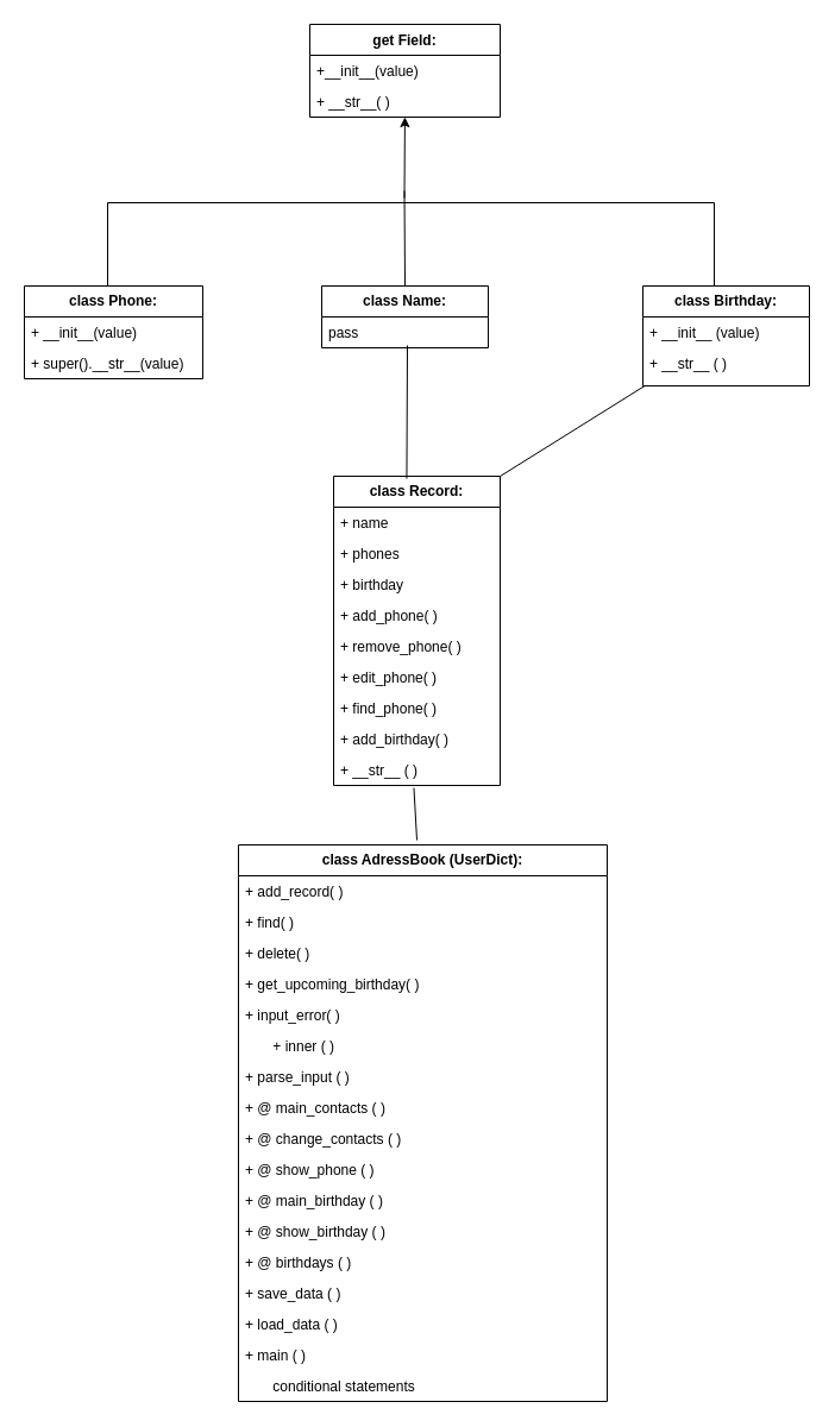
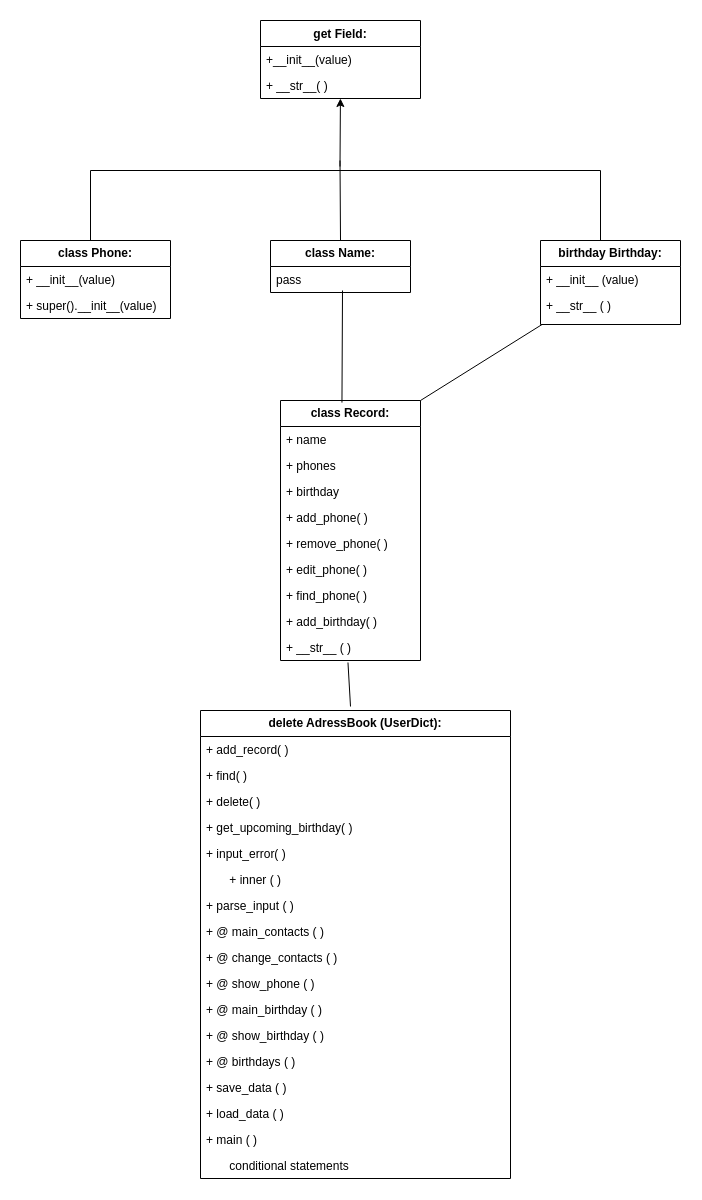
  <mxCell id="0" />
  <mxCell id="1" parent="0" />
  <mxCell id="2" value="get Field:" style="swimlane;fontStyle=1;align=center;verticalAlign=top;childLayout=stackLayout;horizontal=1;startSize=26;horizontalStack=0;resizeParent=1;resizeParentMax=0;resizeLast=0;collapsible=1;marginBottom=0;whiteSpace=wrap;html=1;" vertex="1" parent="1"><mxGeometry x="260" y="20" width="160" height="78" as="geometry"><mxRectangle x="310" y="20" width="100" height="30" as="alternateBounds" /></mxGeometry></mxCell>
  <mxCell id="3" value="+__init__(value)" style="text;strokeColor=none;fillColor=none;align=left;verticalAlign=top;spacingLeft=4;spacingRight=4;overflow=hidden;rotatable=0;points=[[0,0.5],[1,0.5]];portConstraint=eastwest;whiteSpace=wrap;html=1;" vertex="1" parent="2"><mxGeometry y="26" width="160" height="26" as="geometry" /></mxCell>
  <mxCell id="4" value="+ __str__( )" style="text;strokeColor=none;fillColor=none;align=left;verticalAlign=top;spacingLeft=4;spacingRight=4;overflow=hidden;rotatable=0;points=[[0,0.5],[1,0.5]];portConstraint=eastwest;whiteSpace=wrap;html=1;" vertex="1" parent="2"><mxGeometry y="52" width="160" height="26" as="geometry" /></mxCell>
  <mxCell id="5" value="" style="endArrow=classic;html=1;rounded=0;" edge="1" parent="1" target="4"><mxGeometry width="50" height="50" relative="1" as="geometry"><mxPoint x="339.5" y="166" as="sourcePoint" /><mxPoint x="339.5" y="106" as="targetPoint" /></mxGeometry></mxCell>
  <mxCell id="6" value="" style="endArrow=none;html=1;rounded=0;" edge="1" parent="1"><mxGeometry width="50" height="50" relative="1" as="geometry"><mxPoint x="90" y="170" as="sourcePoint" /><mxPoint x="600" y="170" as="targetPoint" /></mxGeometry></mxCell>
  <mxCell id="7" value="" style="endArrow=none;html=1;rounded=0;" edge="1" parent="1"><mxGeometry width="50" height="50" relative="1" as="geometry"><mxPoint x="90" y="240" as="sourcePoint" /><mxPoint x="90" y="170" as="targetPoint" /></mxGeometry></mxCell>
  <mxCell id="8" value="" style="endArrow=none;html=1;rounded=0;exitX=0.5;exitY=0;exitDx=0;exitDy=0;" edge="1" parent="1" source="13"><mxGeometry width="50" height="50" relative="1" as="geometry"><mxPoint x="339.5" y="230" as="sourcePoint" /><mxPoint x="339.5" y="160" as="targetPoint" /></mxGeometry></mxCell>
  <mxCell id="9" value="" style="endArrow=none;html=1;rounded=0;" edge="1" parent="1"><mxGeometry width="50" height="50" relative="1" as="geometry"><mxPoint x="600" y="240" as="sourcePoint" /><mxPoint x="600" y="170" as="targetPoint" /></mxGeometry></mxCell>
  <mxCell id="10" value="&lt;b&gt;class Phone:&lt;/b&gt;" style="swimlane;fontStyle=0;childLayout=stackLayout;horizontal=1;startSize=26;fillColor=none;horizontalStack=0;resizeParent=1;resizeParentMax=0;resizeLast=0;collapsible=1;marginBottom=0;whiteSpace=wrap;html=1;" vertex="1" parent="1"><mxGeometry x="20" y="240" width="150" height="78" as="geometry" /></mxCell>
  <mxCell id="11" value="+ __init__(value)" style="text;strokeColor=none;fillColor=none;align=left;verticalAlign=top;spacingLeft=4;spacingRight=4;overflow=hidden;rotatable=0;points=[[0,0.5],[1,0.5]];portConstraint=eastwest;whiteSpace=wrap;html=1;" vertex="1" parent="10"><mxGeometry y="26" width="150" height="26" as="geometry" /></mxCell>
- <mxCell id="12" value="+ super().__str__(value)" style="text;strokeColor=none;fillColor=none;align=left;verticalAlign=top;spacingLeft=4;spacingRight=4;overflow=hidden;rotatable=0;points=[[0,0.5],[1,0.5]];portConstraint=eastwest;whiteSpace=wrap;html=1;" vertex="1" parent="10"><mxGeometry y="52" width="150" height="26" as="geometry" /></mxCell>
+ <mxCell id="12" value="+ super().__init__(value)" style="text;strokeColor=none;fillColor=none;align=left;verticalAlign=top;spacingLeft=4;spacingRight=4;overflow=hidden;rotatable=0;points=[[0,0.5],[1,0.5]];portConstraint=eastwest;whiteSpace=wrap;html=1;" vertex="1" parent="10"><mxGeometry y="52" width="150" height="26" as="geometry" /></mxCell>
  <mxCell id="13" value="&lt;b&gt;class Name:&lt;/b&gt;" style="swimlane;fontStyle=0;childLayout=stackLayout;horizontal=1;startSize=26;fillColor=none;horizontalStack=0;resizeParent=1;resizeParentMax=0;resizeLast=0;collapsible=1;marginBottom=0;whiteSpace=wrap;html=1;" vertex="1" parent="1"><mxGeometry x="270" y="240" width="140" height="52" as="geometry" /></mxCell>
  <mxCell id="14" value="pass" style="text;strokeColor=none;fillColor=none;align=left;verticalAlign=top;spacingLeft=4;spacingRight=4;overflow=hidden;rotatable=0;points=[[0,0.5],[1,0.5]];portConstraint=eastwest;whiteSpace=wrap;html=1;" vertex="1" parent="13"><mxGeometry y="26" width="140" height="26" as="geometry" /></mxCell>
- <mxCell id="15" value="&lt;b&gt;class Birthday:&lt;/b&gt;" style="swimlane;fontStyle=0;childLayout=stackLayout;horizontal=1;startSize=26;fillColor=none;horizontalStack=0;resizeParent=1;resizeParentMax=0;resizeLast=0;collapsible=1;marginBottom=0;whiteSpace=wrap;html=1;" vertex="1" parent="1"><mxGeometry x="540" y="240" width="140" height="84" as="geometry" /></mxCell>
+ <mxCell id="15" value="&lt;b&gt;birthday Birthday:&lt;/b&gt;" style="swimlane;fontStyle=0;childLayout=stackLayout;horizontal=1;startSize=26;fillColor=none;horizontalStack=0;resizeParent=1;resizeParentMax=0;resizeLast=0;collapsible=1;marginBottom=0;whiteSpace=wrap;html=1;" vertex="1" parent="1"><mxGeometry x="540" y="240" width="140" height="84" as="geometry" /></mxCell>
  <mxCell id="16" value="+ __init__ (value)" style="text;strokeColor=none;fillColor=none;align=left;verticalAlign=top;spacingLeft=4;spacingRight=4;overflow=hidden;rotatable=0;points=[[0,0.5],[1,0.5]];portConstraint=eastwest;whiteSpace=wrap;html=1;" vertex="1" parent="15"><mxGeometry y="26" width="140" height="26" as="geometry" /></mxCell>
  <mxCell id="17" value="+ __str__ ( )&amp;nbsp;&lt;div&gt;&lt;br&gt;&lt;/div&gt;" style="text;strokeColor=none;fillColor=none;align=left;verticalAlign=top;spacingLeft=4;spacingRight=4;overflow=hidden;rotatable=0;points=[[0,0.5],[1,0.5]];portConstraint=eastwest;whiteSpace=wrap;html=1;" vertex="1" parent="15"><mxGeometry y="52" width="140" height="32" as="geometry" /></mxCell>
  <mxCell id="18" value="&lt;b&gt;class Record:&lt;/b&gt;" style="swimlane;fontStyle=0;childLayout=stackLayout;horizontal=1;startSize=26;fillColor=none;horizontalStack=0;resizeParent=1;resizeParentMax=0;resizeLast=0;collapsible=1;marginBottom=0;whiteSpace=wrap;html=1;" vertex="1" parent="1"><mxGeometry x="280" y="400" width="140" height="260" as="geometry" /></mxCell>
  <mxCell id="19" value="+ name" style="text;strokeColor=none;fillColor=none;align=left;verticalAlign=top;spacingLeft=4;spacingRight=4;overflow=hidden;rotatable=0;points=[[0,0.5],[1,0.5]];portConstraint=eastwest;whiteSpace=wrap;html=1;" vertex="1" parent="18"><mxGeometry y="26" width="140" height="26" as="geometry" /></mxCell>
  <mxCell id="20" value="+ phones&amp;nbsp;" style="text;strokeColor=none;fillColor=none;align=left;verticalAlign=top;spacingLeft=4;spacingRight=4;overflow=hidden;rotatable=0;points=[[0,0.5],[1,0.5]];portConstraint=eastwest;whiteSpace=wrap;html=1;" vertex="1" parent="18"><mxGeometry y="52" width="140" height="26" as="geometry" /></mxCell>
  <mxCell id="21" value="+ birthday" style="text;strokeColor=none;fillColor=none;align=left;verticalAlign=top;spacingLeft=4;spacingRight=4;overflow=hidden;rotatable=0;points=[[0,0.5],[1,0.5]];portConstraint=eastwest;whiteSpace=wrap;html=1;" vertex="1" parent="18"><mxGeometry y="78" width="140" height="26" as="geometry" /></mxCell>
  <mxCell id="22" value="+ add_phone( )" style="text;strokeColor=none;fillColor=none;align=left;verticalAlign=top;spacingLeft=4;spacingRight=4;overflow=hidden;rotatable=0;points=[[0,0.5],[1,0.5]];portConstraint=eastwest;whiteSpace=wrap;html=1;" vertex="1" parent="18"><mxGeometry y="104" width="140" height="26" as="geometry" /></mxCell>
  <mxCell id="23" value="+ remove_phone( )" style="text;strokeColor=none;fillColor=none;align=left;verticalAlign=top;spacingLeft=4;spacingRight=4;overflow=hidden;rotatable=0;points=[[0,0.5],[1,0.5]];portConstraint=eastwest;whiteSpace=wrap;html=1;" vertex="1" parent="18"><mxGeometry y="130" width="140" height="26" as="geometry" /></mxCell>
  <mxCell id="24" value="+ edit_phone( )" style="text;strokeColor=none;fillColor=none;align=left;verticalAlign=top;spacingLeft=4;spacingRight=4;overflow=hidden;rotatable=0;points=[[0,0.5],[1,0.5]];portConstraint=eastwest;whiteSpace=wrap;html=1;" vertex="1" parent="18"><mxGeometry y="156" width="140" height="26" as="geometry" /></mxCell>
  <mxCell id="25" value="+ find_phone( )" style="text;strokeColor=none;fillColor=none;align=left;verticalAlign=top;spacingLeft=4;spacingRight=4;overflow=hidden;rotatable=0;points=[[0,0.5],[1,0.5]];portConstraint=eastwest;whiteSpace=wrap;html=1;" vertex="1" parent="18"><mxGeometry y="182" width="140" height="26" as="geometry" /></mxCell>
  <mxCell id="26" value="+ add_birthday( )" style="text;strokeColor=none;fillColor=none;align=left;verticalAlign=top;spacingLeft=4;spacingRight=4;overflow=hidden;rotatable=0;points=[[0,0.5],[1,0.5]];portConstraint=eastwest;whiteSpace=wrap;html=1;" vertex="1" parent="18"><mxGeometry y="208" width="140" height="26" as="geometry" /></mxCell>
  <mxCell id="27" value="+ __str__ ( )" style="text;strokeColor=none;fillColor=none;align=left;verticalAlign=top;spacingLeft=4;spacingRight=4;overflow=hidden;rotatable=0;points=[[0,0.5],[1,0.5]];portConstraint=eastwest;whiteSpace=wrap;html=1;" vertex="1" parent="18"><mxGeometry y="234" width="140" height="26" as="geometry" /></mxCell>
  <mxCell id="28" value="" style="endArrow=none;html=1;rounded=0;entryX=0.011;entryY=1;entryDx=0;entryDy=0;entryPerimeter=0;exitX=1;exitY=0;exitDx=0;exitDy=0;" edge="1" parent="1" source="18" target="17"><mxGeometry width="50" height="50" relative="1" as="geometry"><mxPoint x="400" y="400" as="sourcePoint" /><mxPoint x="450" y="350" as="targetPoint" /></mxGeometry></mxCell>
  <mxCell id="29" value="" style="endArrow=none;html=1;rounded=0;exitX=0.439;exitY=0.008;exitDx=0;exitDy=0;exitPerimeter=0;" edge="1" parent="1" source="18"><mxGeometry width="50" height="50" relative="1" as="geometry"><mxPoint x="342" y="390" as="sourcePoint" /><mxPoint x="342" y="290" as="targetPoint" /></mxGeometry></mxCell>
- <mxCell id="30" value="&lt;b&gt;class AdressBook (UserDict):&lt;/b&gt;" style="swimlane;fontStyle=0;childLayout=stackLayout;horizontal=1;startSize=26;fillColor=none;horizontalStack=0;resizeParent=1;resizeParentMax=0;resizeLast=0;collapsible=1;marginBottom=0;whiteSpace=wrap;html=1;" vertex="1" parent="1"><mxGeometry x="200" y="710" width="310" height="468" as="geometry" /></mxCell>
+ <mxCell id="30" value="&lt;b&gt;delete AdressBook (UserDict):&lt;/b&gt;" style="swimlane;fontStyle=0;childLayout=stackLayout;horizontal=1;startSize=26;fillColor=none;horizontalStack=0;resizeParent=1;resizeParentMax=0;resizeLast=0;collapsible=1;marginBottom=0;whiteSpace=wrap;html=1;" vertex="1" parent="1"><mxGeometry x="200" y="710" width="310" height="468" as="geometry" /></mxCell>
  <mxCell id="31" value="+ add_record( )" style="text;strokeColor=none;fillColor=none;align=left;verticalAlign=top;spacingLeft=4;spacingRight=4;overflow=hidden;rotatable=0;points=[[0,0.5],[1,0.5]];portConstraint=eastwest;whiteSpace=wrap;html=1;" vertex="1" parent="30"><mxGeometry y="26" width="310" height="26" as="geometry" /></mxCell>
  <mxCell id="32" value="+ find( )" style="text;strokeColor=none;fillColor=none;align=left;verticalAlign=top;spacingLeft=4;spacingRight=4;overflow=hidden;rotatable=0;points=[[0,0.5],[1,0.5]];portConstraint=eastwest;whiteSpace=wrap;html=1;" vertex="1" parent="30"><mxGeometry y="52" width="310" height="26" as="geometry" /></mxCell>
  <mxCell id="33" value="+ delete( )" style="text;strokeColor=none;fillColor=none;align=left;verticalAlign=top;spacingLeft=4;spacingRight=4;overflow=hidden;rotatable=0;points=[[0,0.5],[1,0.5]];portConstraint=eastwest;whiteSpace=wrap;html=1;" vertex="1" parent="30"><mxGeometry y="78" width="310" height="26" as="geometry" /></mxCell>
  <mxCell id="34" value="+ get_upcoming_birthday( )" style="text;strokeColor=none;fillColor=none;align=left;verticalAlign=top;spacingLeft=4;spacingRight=4;overflow=hidden;rotatable=0;points=[[0,0.5],[1,0.5]];portConstraint=eastwest;whiteSpace=wrap;html=1;" vertex="1" parent="30"><mxGeometry y="104" width="310" height="26" as="geometry" /></mxCell>
  <mxCell id="35" value="+ input_error( )" style="text;strokeColor=none;fillColor=none;align=left;verticalAlign=top;spacingLeft=4;spacingRight=4;overflow=hidden;rotatable=0;points=[[0,0.5],[1,0.5]];portConstraint=eastwest;whiteSpace=wrap;html=1;" vertex="1" parent="30"><mxGeometry y="130" width="310" height="26" as="geometry" /></mxCell>
  <mxCell id="36" value="&amp;nbsp; &amp;nbsp; &amp;nbsp; &amp;nbsp;+ inner ( )" style="text;strokeColor=none;fillColor=none;align=left;verticalAlign=top;spacingLeft=4;spacingRight=4;overflow=hidden;rotatable=0;points=[[0,0.5],[1,0.5]];portConstraint=eastwest;whiteSpace=wrap;html=1;" vertex="1" parent="30"><mxGeometry y="156" width="310" height="26" as="geometry" /></mxCell>
  <mxCell id="37" value="+ parse_input ( )" style="text;strokeColor=none;fillColor=none;align=left;verticalAlign=top;spacingLeft=4;spacingRight=4;overflow=hidden;rotatable=0;points=[[0,0.5],[1,0.5]];portConstraint=eastwest;whiteSpace=wrap;html=1;" vertex="1" parent="30"><mxGeometry y="182" width="310" height="26" as="geometry" /></mxCell>
  <mxCell id="38" value="+ @ main_contacts ( )" style="text;strokeColor=none;fillColor=none;align=left;verticalAlign=top;spacingLeft=4;spacingRight=4;overflow=hidden;rotatable=0;points=[[0,0.5],[1,0.5]];portConstraint=eastwest;whiteSpace=wrap;html=1;" vertex="1" parent="30"><mxGeometry y="208" width="310" height="26" as="geometry" /></mxCell>
  <mxCell id="39" value="+ @ change_contacts ( )" style="text;strokeColor=none;fillColor=none;align=left;verticalAlign=top;spacingLeft=4;spacingRight=4;overflow=hidden;rotatable=0;points=[[0,0.5],[1,0.5]];portConstraint=eastwest;whiteSpace=wrap;html=1;" vertex="1" parent="30"><mxGeometry y="234" width="310" height="26" as="geometry" /></mxCell>
  <mxCell id="40" value="+ @ show_phone ( )" style="text;strokeColor=none;fillColor=none;align=left;verticalAlign=top;spacingLeft=4;spacingRight=4;overflow=hidden;rotatable=0;points=[[0,0.5],[1,0.5]];portConstraint=eastwest;whiteSpace=wrap;html=1;" vertex="1" parent="30"><mxGeometry y="260" width="310" height="26" as="geometry" /></mxCell>
  <mxCell id="41" value="+ @ main_birthday ( )" style="text;strokeColor=none;fillColor=none;align=left;verticalAlign=top;spacingLeft=4;spacingRight=4;overflow=hidden;rotatable=0;points=[[0,0.5],[1,0.5]];portConstraint=eastwest;whiteSpace=wrap;html=1;" vertex="1" parent="30"><mxGeometry y="286" width="310" height="26" as="geometry" /></mxCell>
  <mxCell id="42" value="+ @ show_birthday ( )" style="text;strokeColor=none;fillColor=none;align=left;verticalAlign=top;spacingLeft=4;spacingRight=4;overflow=hidden;rotatable=0;points=[[0,0.5],[1,0.5]];portConstraint=eastwest;whiteSpace=wrap;html=1;" vertex="1" parent="30"><mxGeometry y="312" width="310" height="26" as="geometry" /></mxCell>
  <mxCell id="43" value="+ @ birthdays ( )" style="text;strokeColor=none;fillColor=none;align=left;verticalAlign=top;spacingLeft=4;spacingRight=4;overflow=hidden;rotatable=0;points=[[0,0.5],[1,0.5]];portConstraint=eastwest;whiteSpace=wrap;html=1;" vertex="1" parent="30"><mxGeometry y="338" width="310" height="26" as="geometry" /></mxCell>
  <mxCell id="44" value="+ save_data ( )" style="text;strokeColor=none;fillColor=none;align=left;verticalAlign=top;spacingLeft=4;spacingRight=4;overflow=hidden;rotatable=0;points=[[0,0.5],[1,0.5]];portConstraint=eastwest;whiteSpace=wrap;html=1;" vertex="1" parent="30"><mxGeometry y="364" width="310" height="26" as="geometry" /></mxCell>
  <mxCell id="45" value="+ load_data ( )" style="text;strokeColor=none;fillColor=none;align=left;verticalAlign=top;spacingLeft=4;spacingRight=4;overflow=hidden;rotatable=0;points=[[0,0.5],[1,0.5]];portConstraint=eastwest;whiteSpace=wrap;html=1;" vertex="1" parent="30"><mxGeometry y="390" width="310" height="26" as="geometry" /></mxCell>
  <mxCell id="46" value="+ main ( )" style="text;strokeColor=none;fillColor=none;align=left;verticalAlign=top;spacingLeft=4;spacingRight=4;overflow=hidden;rotatable=0;points=[[0,0.5],[1,0.5]];portConstraint=eastwest;whiteSpace=wrap;html=1;" vertex="1" parent="30"><mxGeometry y="416" width="310" height="26" as="geometry" /></mxCell>
  <mxCell id="47" value="&amp;nbsp; &amp;nbsp; &amp;nbsp; &amp;nbsp;conditional statements" style="text;strokeColor=none;fillColor=none;align=left;verticalAlign=top;spacingLeft=4;spacingRight=4;overflow=hidden;rotatable=0;points=[[0,0.5],[1,0.5]];portConstraint=eastwest;whiteSpace=wrap;html=1;" vertex="1" parent="30"><mxGeometry y="442" width="310" height="26" as="geometry" /></mxCell>
  <mxCell id="48" value="" style="endArrow=none;html=1;rounded=0;entryX=0.482;entryY=1.077;entryDx=0;entryDy=0;entryPerimeter=0;" edge="1" parent="1" target="27"><mxGeometry width="50" height="50" relative="1" as="geometry"><mxPoint x="350" y="706" as="sourcePoint" /><mxPoint x="390" y="670" as="targetPoint" /></mxGeometry></mxCell>
